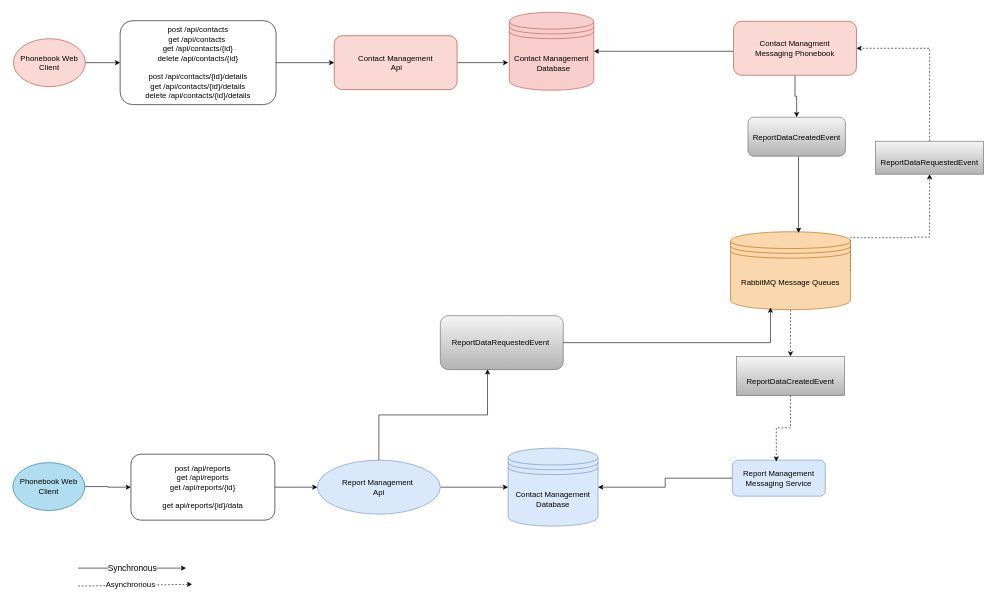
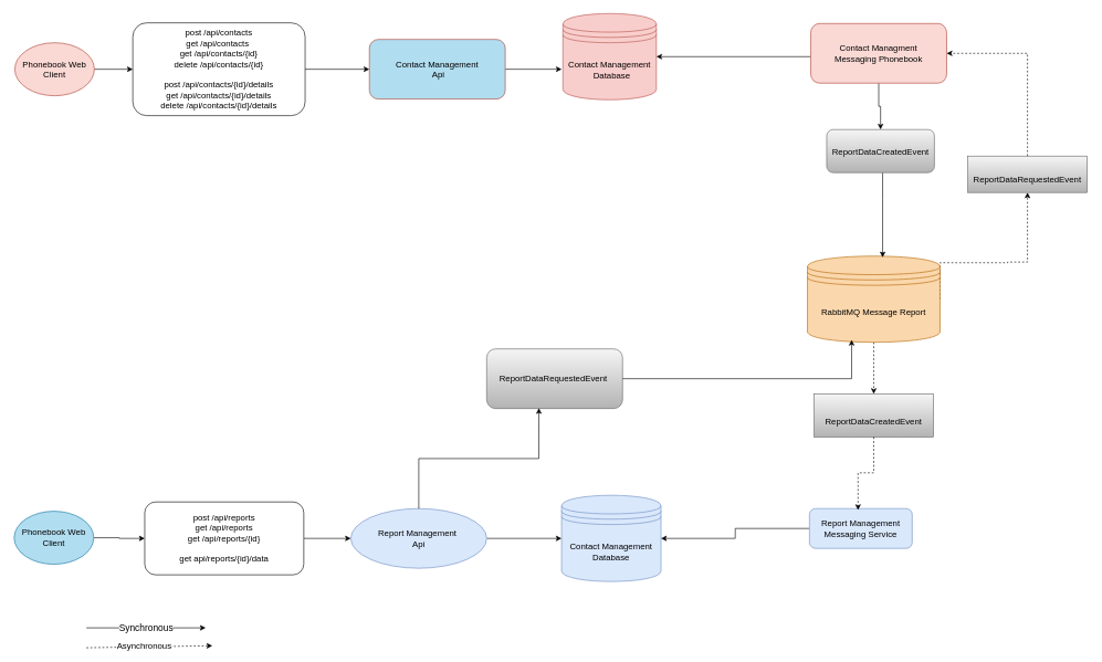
  <mxCell id="0" />
  <mxCell id="1" parent="0" />
  <mxCell id="2" value="" style="edgeStyle=orthogonalEdgeStyle;rounded=0;orthogonalLoop=1;jettySize=auto;html=1;" parent="1" source="3" target="5" edge="1"><mxGeometry relative="1" as="geometry" /></mxCell>
  <mxCell id="3" value="&lt;span style=&quot;text-wrap-mode: nowrap;&quot;&gt;&lt;font style=&quot;font-size: 13px;&quot;&gt;Phonebook Web&lt;/font&gt;&lt;/span&gt;&lt;div&gt;&lt;span style=&quot;text-wrap-mode: nowrap;&quot;&gt;&lt;font style=&quot;font-size: 13px;&quot;&gt;Client&lt;/font&gt;&lt;/span&gt;&lt;/div&gt;" style="ellipse;whiteSpace=wrap;html=1;fillColor=#fad9d5;strokeColor=#ae4132;" parent="1" vertex="1"><mxGeometry x="21" y="64" width="120" height="80" as="geometry" /></mxCell>
  <mxCell id="4" value="" style="edgeStyle=orthogonalEdgeStyle;rounded=0;orthogonalLoop=1;jettySize=auto;html=1;" parent="1" source="5" target="7" edge="1"><mxGeometry relative="1" as="geometry" /></mxCell>
  <mxCell id="5" value="&lt;div&gt;&lt;div&gt;&lt;span style=&quot;text-wrap-mode: nowrap;&quot;&gt;&lt;font style=&quot;font-size: 13px;&quot;&gt;post /api/contacts&lt;/font&gt;&lt;/span&gt;&lt;/div&gt;&lt;div&gt;&lt;span style=&quot;text-wrap-mode: nowrap;&quot;&gt;&lt;font style=&quot;font-size: 13px;&quot;&gt;get /api/contacts&amp;nbsp;&lt;/font&gt;&lt;/span&gt;&lt;/div&gt;&lt;div&gt;&lt;span style=&quot;text-wrap-mode: nowrap;&quot;&gt;&lt;font style=&quot;font-size: 13px;&quot;&gt;get /api/contacts/{id}&lt;/font&gt;&lt;/span&gt;&lt;/div&gt;&lt;div&gt;&lt;span style=&quot;text-wrap-mode: nowrap;&quot;&gt;&lt;font style=&quot;font-size: 13px;&quot;&gt;delete /api/contacts/{id}&lt;/font&gt;&lt;/span&gt;&lt;/div&gt;&lt;div&gt;&lt;span style=&quot;text-wrap-mode: nowrap;&quot;&gt;&lt;font style=&quot;font-size: 13px;&quot;&gt;&lt;br&gt;&lt;/font&gt;&lt;/span&gt;&lt;/div&gt;&lt;div&gt;&lt;span style=&quot;text-wrap-mode: nowrap;&quot;&gt;&lt;font style=&quot;font-size: 13px;&quot;&gt;post /api/contacts/{id}/details&lt;/font&gt;&lt;/span&gt;&lt;/div&gt;&lt;div&gt;&lt;span style=&quot;text-wrap-mode: nowrap;&quot;&gt;&lt;font style=&quot;font-size: 13px;&quot;&gt;get /api/contacts/{id}/details&lt;/font&gt;&lt;/span&gt;&lt;/div&gt;&lt;div&gt;&lt;span style=&quot;text-wrap-mode: nowrap;&quot;&gt;&lt;font style=&quot;font-size: 13px;&quot;&gt;delete /api/contacts/{id}/details&lt;/font&gt;&lt;/span&gt;&lt;/div&gt;&lt;/div&gt;" style="rounded=1;whiteSpace=wrap;html=1;" parent="1" vertex="1"><mxGeometry x="199" y="34" width="260" height="140" as="geometry" /></mxCell>
  <mxCell id="6" style="edgeStyle=orthogonalEdgeStyle;rounded=0;orthogonalLoop=1;jettySize=auto;html=1;entryX=-0.013;entryY=0.646;entryDx=0;entryDy=0;entryPerimeter=0;" parent="1" source="7" target="8" edge="1"><mxGeometry relative="1" as="geometry" /></mxCell>
- <mxCell id="7" value="&lt;font style=&quot;font-size: 13px;&quot;&gt;Contact Management&lt;/font&gt;&lt;div&gt;&lt;font style=&quot;font-size: 13px;&quot;&gt;&amp;nbsp;Api&lt;/font&gt;&lt;/div&gt;" style="whiteSpace=wrap;html=1;rounded=1;fillColor=#fad9d5;strokeColor=#ae4132;" parent="1" vertex="1"><mxGeometry x="556" y="59" width="205" height="90" as="geometry" /></mxCell>
+ <mxCell id="7" value="&lt;font style=&quot;font-size: 13px;&quot;&gt;Contact Management&lt;/font&gt;&lt;div&gt;&lt;font style=&quot;font-size: 13px;&quot;&gt;&amp;nbsp;Api&lt;/font&gt;&lt;/div&gt;" style="whiteSpace=wrap;html=1;rounded=1;fillColor=#b1ddf0;strokeColor=#ae4132;" parent="1" vertex="1"><mxGeometry x="556" y="59" width="205" height="90" as="geometry" /></mxCell>
  <mxCell id="8" value="&lt;font style=&quot;font-size: 13px;&quot;&gt;Contact Management&lt;/font&gt;&lt;div&gt;&lt;font style=&quot;font-size: 13px;&quot;&gt;&amp;nbsp;&amp;nbsp;Database&lt;/font&gt;&lt;/div&gt;" style="shape=datastore;whiteSpace=wrap;html=1;fillColor=#f8cecc;strokeColor=#b85450;" parent="1" vertex="1"><mxGeometry x="848" y="20" width="141" height="130" as="geometry" /></mxCell>
  <mxCell id="9" value="" style="edgeStyle=orthogonalEdgeStyle;rounded=0;orthogonalLoop=1;jettySize=auto;html=1;dashed=1;exitX=1;exitY=0.5;exitDx=0;exitDy=0;" parent="1" source="11" target="23" edge="1"><mxGeometry relative="1" as="geometry"><Array as="points"><mxPoint x="1519" y="396" /><mxPoint x="1519" y="395" /><mxPoint x="1549" y="395" /></Array></mxGeometry></mxCell>
  <mxCell id="10" value="" style="edgeStyle=orthogonalEdgeStyle;rounded=0;orthogonalLoop=1;jettySize=auto;html=1;dashed=1;" parent="1" source="11" target="29" edge="1"><mxGeometry relative="1" as="geometry" /></mxCell>
- <mxCell id="11" value="&lt;font style=&quot;font-size: 13px;&quot;&gt;RabbitMQ Message Queues&lt;/font&gt;" style="shape=datastore;whiteSpace=wrap;html=1;fillColor=#fad7ac;strokeColor=#b46504;" parent="1" vertex="1"><mxGeometry x="1217" y="386" width="200" height="130" as="geometry" /></mxCell>
+ <mxCell id="11" value="&lt;font style=&quot;font-size: 13px;&quot;&gt;RabbitMQ Message Report&lt;/font&gt;" style="shape=datastore;whiteSpace=wrap;html=1;fillColor=#fad7ac;strokeColor=#b46504;" parent="1" vertex="1"><mxGeometry x="1217" y="386" width="200" height="130" as="geometry" /></mxCell>
  <mxCell id="12" value="" style="edgeStyle=orthogonalEdgeStyle;rounded=0;orthogonalLoop=1;jettySize=auto;html=1;" parent="1" source="13" target="15" edge="1"><mxGeometry relative="1" as="geometry" /></mxCell>
  <mxCell id="13" value="&lt;span style=&quot;text-wrap-mode: nowrap;&quot;&gt;&lt;font style=&quot;font-size: 13px;&quot;&gt;Phonebook Web&lt;/font&gt;&lt;/span&gt;&lt;div&gt;&lt;span style=&quot;text-wrap-mode: nowrap;&quot;&gt;&lt;font style=&quot;font-size: 13px;&quot;&gt;Client&lt;/font&gt;&lt;/span&gt;&lt;/div&gt;" style="ellipse;whiteSpace=wrap;html=1;fillColor=#b1ddf0;strokeColor=#10739e;" parent="1" vertex="1"><mxGeometry x="20" y="771" width="120" height="80" as="geometry" /></mxCell>
  <mxCell id="14" value="" style="edgeStyle=orthogonalEdgeStyle;rounded=0;orthogonalLoop=1;jettySize=auto;html=1;" parent="1" source="15" target="17" edge="1"><mxGeometry relative="1" as="geometry" /></mxCell>
  <mxCell id="15" value="&lt;div&gt;&lt;span style=&quot;text-wrap-mode: nowrap;&quot;&gt;&lt;font style=&quot;font-size: 13px;&quot;&gt;post /api/reports&lt;/font&gt;&lt;/span&gt;&lt;/div&gt;&lt;div&gt;&lt;span style=&quot;text-wrap-mode: nowrap;&quot;&gt;&lt;font style=&quot;font-size: 13px;&quot;&gt;get /api/reports&lt;/font&gt;&lt;/span&gt;&lt;/div&gt;&lt;div&gt;&lt;span style=&quot;text-wrap-mode: nowrap;&quot;&gt;&lt;font style=&quot;font-size: 13px;&quot;&gt;get /api/reports/{id}&lt;/font&gt;&lt;/span&gt;&lt;/div&gt;&lt;div&gt;&lt;span style=&quot;text-wrap-mode: nowrap;&quot;&gt;&lt;font style=&quot;font-size: 13px;&quot;&gt;&lt;br&gt;&lt;/font&gt;&lt;/span&gt;&lt;/div&gt;&lt;div&gt;&lt;span style=&quot;text-wrap-mode: nowrap;&quot;&gt;&lt;font style=&quot;font-size: 13px;&quot;&gt;get api/reports/{id}/data&lt;/font&gt;&lt;/span&gt;&lt;/div&gt;" style="rounded=1;whiteSpace=wrap;html=1;" parent="1" vertex="1"><mxGeometry x="217" y="757" width="240" height="110" as="geometry" /></mxCell>
  <mxCell id="16" style="edgeStyle=orthogonalEdgeStyle;rounded=0;orthogonalLoop=1;jettySize=auto;html=1;entryX=0;entryY=0.5;entryDx=0;entryDy=0;" parent="1" source="17" target="18" edge="1"><mxGeometry relative="1" as="geometry" /></mxCell>
  <mxCell id="17" value="&lt;font style=&quot;font-size: 13px;&quot;&gt;Report Management&amp;nbsp;&lt;/font&gt;&lt;div&gt;&lt;font style=&quot;font-size: 13px;&quot;&gt;Api&lt;/font&gt;&lt;/div&gt;" style="ellipse;whiteSpace=wrap;html=1;fillColor=#dae8fc;strokeColor=#6c8ebf;" parent="1" vertex="1"><mxGeometry x="528" y="767" width="205" height="90" as="geometry" /></mxCell>
  <mxCell id="18" value="&lt;font style=&quot;font-size: 13px;&quot;&gt;Contact Management&lt;/font&gt;&lt;div&gt;&lt;font style=&quot;font-size: 13px;&quot;&gt;Database&lt;/font&gt;&lt;/div&gt;" style="shape=datastore;whiteSpace=wrap;html=1;fillColor=#dae8fc;strokeColor=#6c8ebf;" parent="1" vertex="1"><mxGeometry x="846" y="747" width="150" height="130" as="geometry" /></mxCell>
  <mxCell id="19" value="&lt;font style=&quot;font-size: 13px;&quot;&gt;ReportDataRequestedEvent&amp;nbsp;&lt;/font&gt;" style="whiteSpace=wrap;html=1;rounded=1;fillColor=#f5f5f5;gradientColor=#b3b3b3;strokeColor=#666666;" parent="1" vertex="1"><mxGeometry x="733" y="526" width="205" height="90" as="geometry" /></mxCell>
  <mxCell id="20" style="edgeStyle=orthogonalEdgeStyle;rounded=0;orthogonalLoop=1;jettySize=auto;html=1;entryX=1;entryY=0.5;entryDx=0;entryDy=0;" parent="1" source="22" target="8" edge="1"><mxGeometry relative="1" as="geometry"><Array as="points"><mxPoint x="1279" y="84" /><mxPoint x="1279" y="84" /></Array></mxGeometry></mxCell>
  <mxCell id="21" style="edgeStyle=orthogonalEdgeStyle;rounded=0;orthogonalLoop=1;jettySize=auto;html=1;entryX=0.5;entryY=0;entryDx=0;entryDy=0;" parent="1" source="22" target="26" edge="1"><mxGeometry relative="1" as="geometry" /></mxCell>
  <mxCell id="22" value="&lt;font style=&quot;font-size: 13px;&quot;&gt;Contact Managment&lt;/font&gt;&lt;div&gt;&lt;font style=&quot;font-size: 13px;&quot;&gt;Messaging&amp;nbsp;&lt;span style=&quot;background-color: transparent; color: light-dark(rgb(0, 0, 0), rgb(255, 255, 255));&quot;&gt;Phonebook&lt;/span&gt;&lt;/font&gt;&lt;/div&gt;" style="whiteSpace=wrap;html=1;rounded=1;fillColor=#fad9d5;strokeColor=#ae4132;" parent="1" vertex="1"><mxGeometry x="1222" y="35" width="205" height="90" as="geometry" /></mxCell>
  <mxCell id="23" value="&lt;font style=&quot;font-size: 13px;&quot;&gt;&lt;span&gt;&lt;br&gt;&lt;span style=&quot;color: rgb(0, 0, 0); font-family: Helvetica; font-style: normal; font-variant-ligatures: normal; font-variant-caps: normal; font-weight: 400; letter-spacing: normal; orphans: 2; text-align: center; text-indent: 0px; text-transform: none; widows: 2; word-spacing: 0px; -webkit-text-stroke-width: 0px; white-space: normal; text-decoration-thickness: initial; text-decoration-style: initial; text-decoration-color: initial; float: none; display: inline !important;&quot;&gt;ReportDataRequestedEvent&lt;/span&gt;&lt;/span&gt;&lt;br&gt;&lt;/font&gt;" style="whiteSpace=wrap;html=1;fillColor=#f5f5f5;gradientColor=#b3b3b3;strokeColor=#666666;" parent="1" vertex="1"><mxGeometry x="1459" y="235" width="180" height="55" as="geometry" /></mxCell>
  <mxCell id="24" style="edgeStyle=orthogonalEdgeStyle;rounded=0;orthogonalLoop=1;jettySize=auto;html=1;entryX=1;entryY=0.5;entryDx=0;entryDy=0;dashed=1;" parent="1" source="23" target="22" edge="1"><mxGeometry relative="1" as="geometry"><Array as="points"><mxPoint x="1549" y="80" /></Array></mxGeometry></mxCell>
  <mxCell id="25" style="edgeStyle=orthogonalEdgeStyle;rounded=0;orthogonalLoop=1;jettySize=auto;html=1;entryX=0.567;entryY=0.015;entryDx=0;entryDy=0;entryPerimeter=0;" parent="1" source="26" target="11" edge="1"><mxGeometry relative="1" as="geometry"><Array as="points"><mxPoint x="1330" y="300" /></Array></mxGeometry></mxCell>
  <mxCell id="26" value="&lt;font style=&quot;font-size: 13px;&quot;&gt;ReportDataCreatedEvent&lt;/font&gt;" style="whiteSpace=wrap;html=1;rounded=1;fillColor=#f5f5f5;gradientColor=#b3b3b3;strokeColor=#666666;" parent="1" vertex="1"><mxGeometry x="1246" y="195" width="162.5" height="65" as="geometry" /></mxCell>
  <mxCell id="27" style="edgeStyle=orthogonalEdgeStyle;rounded=0;orthogonalLoop=1;jettySize=auto;html=1;entryX=1;entryY=0.5;entryDx=0;entryDy=0;" parent="1" source="28" target="18" edge="1"><mxGeometry relative="1" as="geometry" /></mxCell>
  <mxCell id="28" value="&lt;font style=&quot;font-size: 13px;&quot;&gt;Report&lt;span style=&quot;background-color: transparent; color: light-dark(rgb(0, 0, 0), rgb(255, 255, 255));&quot;&gt;&amp;nbsp;&lt;/span&gt;Management&lt;/font&gt;&lt;div&gt;&lt;font style=&quot;font-size: 13px;&quot;&gt;&lt;span style=&quot;background-color: transparent; color: light-dark(rgb(0, 0, 0), rgb(255, 255, 255));&quot;&gt;Messaging&amp;nbsp;&lt;/span&gt;&lt;span style=&quot;background-color: transparent; color: light-dark(rgb(0, 0, 0), rgb(255, 255, 255));&quot;&gt;Service&lt;/span&gt;&lt;/font&gt;&lt;/div&gt;" style="whiteSpace=wrap;html=1;rounded=1;fillColor=#dae8fc;strokeColor=#6c8ebf;" parent="1" vertex="1"><mxGeometry x="1220" y="767" width="155" height="60" as="geometry" /></mxCell>
  <mxCell id="29" value="&lt;font style=&quot;font-size: 13px;&quot;&gt;&lt;span&gt;&lt;br&gt;&lt;span style=&quot;color: rgb(0, 0, 0); font-family: Helvetica; font-style: normal; font-variant-ligatures: normal; font-variant-caps: normal; font-weight: 400; letter-spacing: normal; orphans: 2; text-align: center; text-indent: 0px; text-transform: none; widows: 2; word-spacing: 0px; -webkit-text-stroke-width: 0px; white-space: normal; text-decoration-thickness: initial; text-decoration-style: initial; text-decoration-color: initial; float: none; display: inline !important;&quot;&gt;ReportDataCreatedEvent&lt;/span&gt;&lt;/span&gt;&lt;br&gt;&lt;/font&gt;" style="whiteSpace=wrap;html=1;fillColor=#f5f5f5;gradientColor=#b3b3b3;strokeColor=#666666;" parent="1" vertex="1"><mxGeometry x="1227" y="594" width="180" height="65" as="geometry" /></mxCell>
  <mxCell id="30" value="&lt;font style=&quot;font-size: 14px;&quot;&gt;Synchronous&lt;/font&gt;" style="endArrow=classic;html=1;rounded=0;" parent="1" edge="1"><mxGeometry width="50" height="50" relative="1" as="geometry"><mxPoint x="129" y="947" as="sourcePoint" /><mxPoint x="309" y="947" as="targetPoint" /></mxGeometry></mxCell>
  <mxCell id="31" value="" style="endArrow=classic;html=1;rounded=0;dashed=1;" parent="1" edge="1"><mxGeometry width="50" height="50" relative="1" as="geometry"><mxPoint x="129" y="977" as="sourcePoint" /><mxPoint x="319" y="974" as="targetPoint" /></mxGeometry></mxCell>
  <mxCell id="32" value="&lt;font style=&quot;font-size: 13px;&quot;&gt;Asynchronous&lt;/font&gt;" style="edgeLabel;html=1;align=center;verticalAlign=middle;resizable=0;points=[];" parent="31" vertex="1" connectable="0"><mxGeometry x="-0.084" y="2" relative="1" as="geometry"><mxPoint as="offset" /></mxGeometry></mxCell>
  <mxCell id="33" style="edgeStyle=orthogonalEdgeStyle;rounded=0;orthogonalLoop=1;jettySize=auto;html=1;entryX=0.384;entryY=0.993;entryDx=0;entryDy=0;entryPerimeter=0;" parent="1" source="17" target="19" edge="1"><mxGeometry relative="1" as="geometry" /></mxCell>
  <mxCell id="34" style="edgeStyle=orthogonalEdgeStyle;rounded=0;orthogonalLoop=1;jettySize=auto;html=1;entryX=0.333;entryY=0.972;entryDx=0;entryDy=0;entryPerimeter=0;" parent="1" source="19" target="11" edge="1"><mxGeometry relative="1" as="geometry"><Array as="points"><mxPoint x="1284" y="571" /></Array></mxGeometry></mxCell>
  <mxCell id="35" style="edgeStyle=orthogonalEdgeStyle;rounded=0;orthogonalLoop=1;jettySize=auto;html=1;entryX=0.473;entryY=0.037;entryDx=0;entryDy=0;entryPerimeter=0;dashed=1;" parent="1" source="29" target="28" edge="1"><mxGeometry relative="1" as="geometry" /></mxCell>
